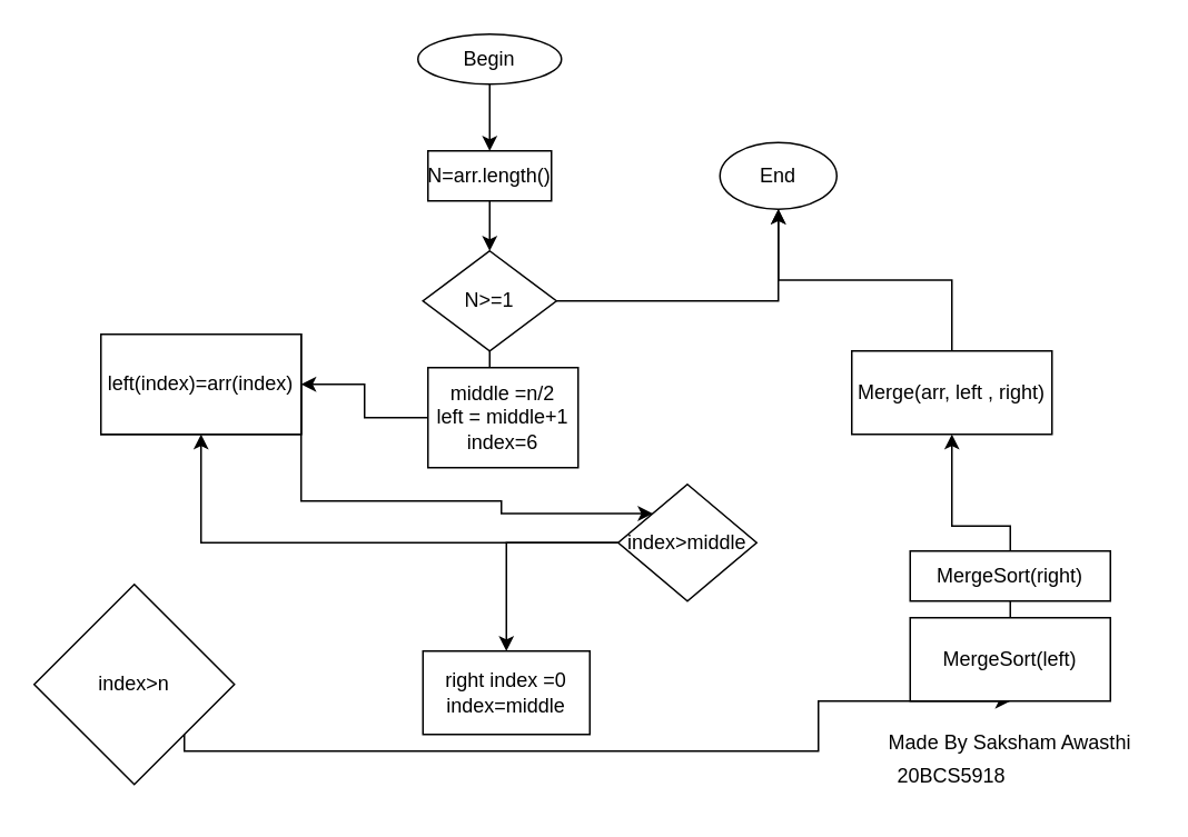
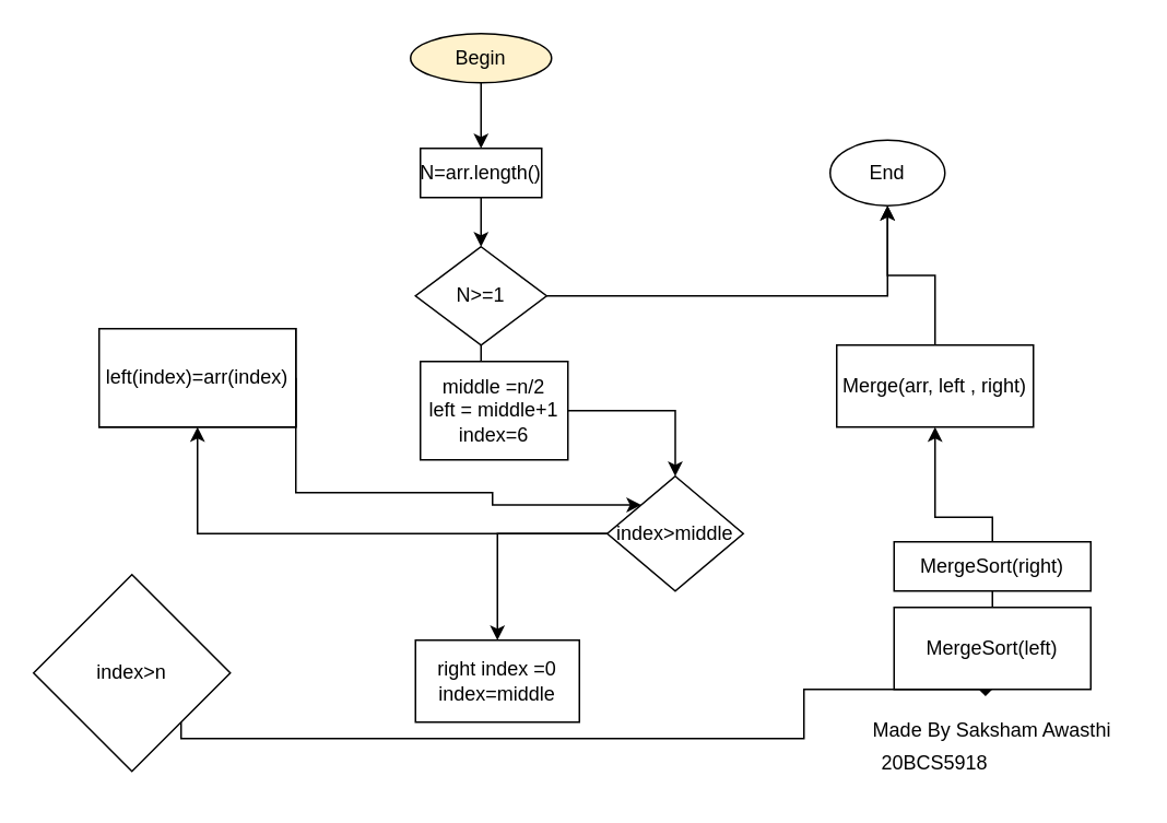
  <mxCell id="0" />
  <mxCell id="1" parent="0" />
  <mxCell id="2" value="Yes" style="edgeStyle=orthogonalEdgeStyle;rounded=0;html=1;jettySize=auto;orthogonalLoop=1;fontSize=11;endArrow=block;endFill=0;endSize=8;strokeWidth=1;shadow=0;labelBackgroundColor=none;" parent="1" edge="1"><mxGeometry y="10" relative="1" as="geometry"><mxPoint as="offset" /><mxPoint x="170" y="330" as="sourcePoint" /></mxGeometry></mxCell>
  <mxCell id="3" value="" style="edgeStyle=orthogonalEdgeStyle;rounded=0;orthogonalLoop=1;jettySize=auto;html=1;" edge="1" parent="1" source="4" target="6"><mxGeometry relative="1" as="geometry" /></mxCell>
- <mxCell id="4" value="Begin" style="ellipse;whiteSpace=wrap;html=1;" vertex="1" parent="1"><mxGeometry x="250" y="20" width="86" height="30" as="geometry" /></mxCell>
+ <mxCell id="4" value="Begin" style="ellipse;whiteSpace=wrap;html=1;fillColor=#fff2cc;" vertex="1" parent="1"><mxGeometry x="250" y="20" width="86" height="30" as="geometry" /></mxCell>
  <mxCell id="5" value="" style="edgeStyle=orthogonalEdgeStyle;rounded=0;orthogonalLoop=1;jettySize=auto;html=1;" edge="1" parent="1" source="6" target="9"><mxGeometry relative="1" as="geometry" /></mxCell>
  <mxCell id="6" value="N=arr.length()" style="rounded=0;whiteSpace=wrap;html=1;" vertex="1" parent="1"><mxGeometry x="256" y="90" width="74" height="30" as="geometry" /></mxCell>
  <mxCell id="7" value="" style="edgeStyle=orthogonalEdgeStyle;rounded=0;orthogonalLoop=1;jettySize=auto;html=1;" edge="1" parent="1" source="9" target="10"><mxGeometry relative="1" as="geometry" /></mxCell>
  <mxCell id="8" value="" style="edgeStyle=orthogonalEdgeStyle;rounded=0;orthogonalLoop=1;jettySize=auto;html=1;" edge="1" parent="1" source="9" target="12"><mxGeometry relative="1" as="geometry" /></mxCell>
  <mxCell id="9" value="N&amp;gt;=1" style="rhombus;whiteSpace=wrap;html=1;" vertex="1" parent="1"><mxGeometry x="253" y="150" width="80" height="60" as="geometry" /></mxCell>
- <mxCell id="10" value="End" style="ellipse;whiteSpace=wrap;html=1;" vertex="1" parent="1"><mxGeometry x="431" y="85" width="70" height="40" as="geometry" /></mxCell>
- <mxCell id="11" value="" style="edgeStyle=orthogonalEdgeStyle;rounded=0;orthogonalLoop=1;jettySize=auto;html=1;" edge="1" parent="1" source="12" target="21"><mxGeometry relative="1" as="geometry" /></mxCell>
+ <mxCell id="10" value="End" style="ellipse;whiteSpace=wrap;html=1;" vertex="1" parent="1"><mxGeometry x="506" y="85" width="70" height="40" as="geometry" /></mxCell>
+ <mxCell id="11" value="" style="edgeStyle=orthogonalEdgeStyle;rounded=0;orthogonalLoop=1;jettySize=auto;html=1;" edge="1" parent="1" source="12" target="15"><mxGeometry relative="1" as="geometry" /></mxCell>
  <mxCell id="12" value="middle =n/2&lt;br&gt;left = middle+1&lt;br&gt;index=6" style="rounded=0;whiteSpace=wrap;html=1;" vertex="1" parent="1"><mxGeometry x="256" y="220" width="90" height="60" as="geometry" /></mxCell>
  <mxCell id="13" value="" style="edgeStyle=orthogonalEdgeStyle;rounded=0;orthogonalLoop=1;jettySize=auto;html=1;" edge="1" parent="1" source="15" target="16"><mxGeometry relative="1" as="geometry" /></mxCell>
  <mxCell id="14" value="" style="edgeStyle=orthogonalEdgeStyle;rounded=0;orthogonalLoop=1;jettySize=auto;html=1;" edge="1" parent="1" source="15" target="21"><mxGeometry relative="1" as="geometry" /></mxCell>
  <mxCell id="15" value="index&amp;gt;middle" style="rhombus;whiteSpace=wrap;html=1;" vertex="1" parent="1"><mxGeometry x="370" y="290" width="83" height="70" as="geometry" /></mxCell>
  <mxCell id="16" value="right index =0&lt;br&gt;index=middle" style="rounded=0;whiteSpace=wrap;html=1;" vertex="1" parent="1"><mxGeometry x="253" y="390" width="100" height="50" as="geometry" /></mxCell>
- <mxCell id="17" style="edgeStyle=orthogonalEdgeStyle;rounded=0;orthogonalLoop=1;jettySize=auto;html=1;exitX=1;exitY=1;exitDx=0;exitDy=0;entryX=0.5;entryY=1;entryDx=0;entryDy=0;" edge="1" parent="1" source="18" target="23"><mxGeometry relative="1" as="geometry"><mxPoint x="480" y="450" as="targetPoint" /><Array as="points"><mxPoint x="110" y="450" /><mxPoint x="490" y="450" /></Array></mxGeometry></mxCell>
+ <mxCell id="17" style="edgeStyle=orthogonalEdgeStyle;rounded=0;orthogonalLoop=1;jettySize=auto;html=1;exitX=1;exitY=1;exitDx=0;exitDy=0;entryX=0.5;entryY=1;entryDx=0;entryDy=0;endArrow=diamond;" edge="1" parent="1" source="18" target="23"><mxGeometry relative="1" as="geometry"><mxPoint x="480" y="450" as="targetPoint" /><Array as="points"><mxPoint x="110" y="450" /><mxPoint x="490" y="450" /></Array></mxGeometry></mxCell>
  <mxCell id="18" value="index&amp;gt;n" style="rhombus;whiteSpace=wrap;html=1;" vertex="1" parent="1"><mxGeometry x="20" y="350" width="120" height="120" as="geometry" /></mxCell>
  <mxCell id="19" value="" style="rounded=0;whiteSpace=wrap;html=1;" vertex="1" parent="1"><mxGeometry x="60" y="200" width="120" height="60" as="geometry" /></mxCell>
  <mxCell id="20" style="edgeStyle=orthogonalEdgeStyle;rounded=0;orthogonalLoop=1;jettySize=auto;html=1;exitX=1;exitY=0.5;exitDx=0;exitDy=0;entryX=0;entryY=0;entryDx=0;entryDy=0;" edge="1" parent="1" source="21" target="15"><mxGeometry relative="1" as="geometry"><mxPoint x="300" y="290" as="targetPoint" /><Array as="points"><mxPoint x="180" y="300" /><mxPoint x="300" y="300" /><mxPoint x="300" y="308" /></Array></mxGeometry></mxCell>
  <mxCell id="21" value="left(index)=arr(index)" style="whiteSpace=wrap;html=1;" vertex="1" parent="1"><mxGeometry x="60" y="200" width="120" height="60" as="geometry" /></mxCell>
  <mxCell id="22" value="" style="edgeStyle=orthogonalEdgeStyle;rounded=0;orthogonalLoop=1;jettySize=auto;html=1;" edge="1" parent="1" source="23" target="26"><mxGeometry relative="1" as="geometry" /></mxCell>
  <mxCell id="23" value="MergeSort(left)" style="rounded=0;whiteSpace=wrap;html=1;" vertex="1" parent="1"><mxGeometry x="545" y="370" width="120" height="50" as="geometry" /></mxCell>
  <mxCell id="24" value="MergeSort(right)" style="rounded=0;whiteSpace=wrap;html=1;" vertex="1" parent="1"><mxGeometry x="545" y="330" width="120" height="30" as="geometry" /></mxCell>
  <mxCell id="25" style="edgeStyle=orthogonalEdgeStyle;rounded=0;orthogonalLoop=1;jettySize=auto;html=1;exitX=0.5;exitY=0;exitDx=0;exitDy=0;" edge="1" parent="1" source="26" target="10"><mxGeometry relative="1" as="geometry" /></mxCell>
  <mxCell id="26" value="Merge(arr, left , right)" style="rounded=0;whiteSpace=wrap;html=1;" vertex="1" parent="1"><mxGeometry x="510" y="210" width="120" height="50" as="geometry" /></mxCell>
  <mxCell id="27" value="Made By Saksham Awasthi" style="text;html=1;strokeColor=none;fillColor=none;align=center;verticalAlign=middle;whiteSpace=wrap;rounded=0;" vertex="1" parent="1"><mxGeometry x="520" y="430" width="170" height="30" as="geometry" /></mxCell>
  <mxCell id="28" value="20BCS5918" style="text;html=1;strokeColor=none;fillColor=none;align=center;verticalAlign=middle;whiteSpace=wrap;rounded=0;" vertex="1" parent="1"><mxGeometry x="530" y="450" width="80" height="30" as="geometry" /></mxCell>
